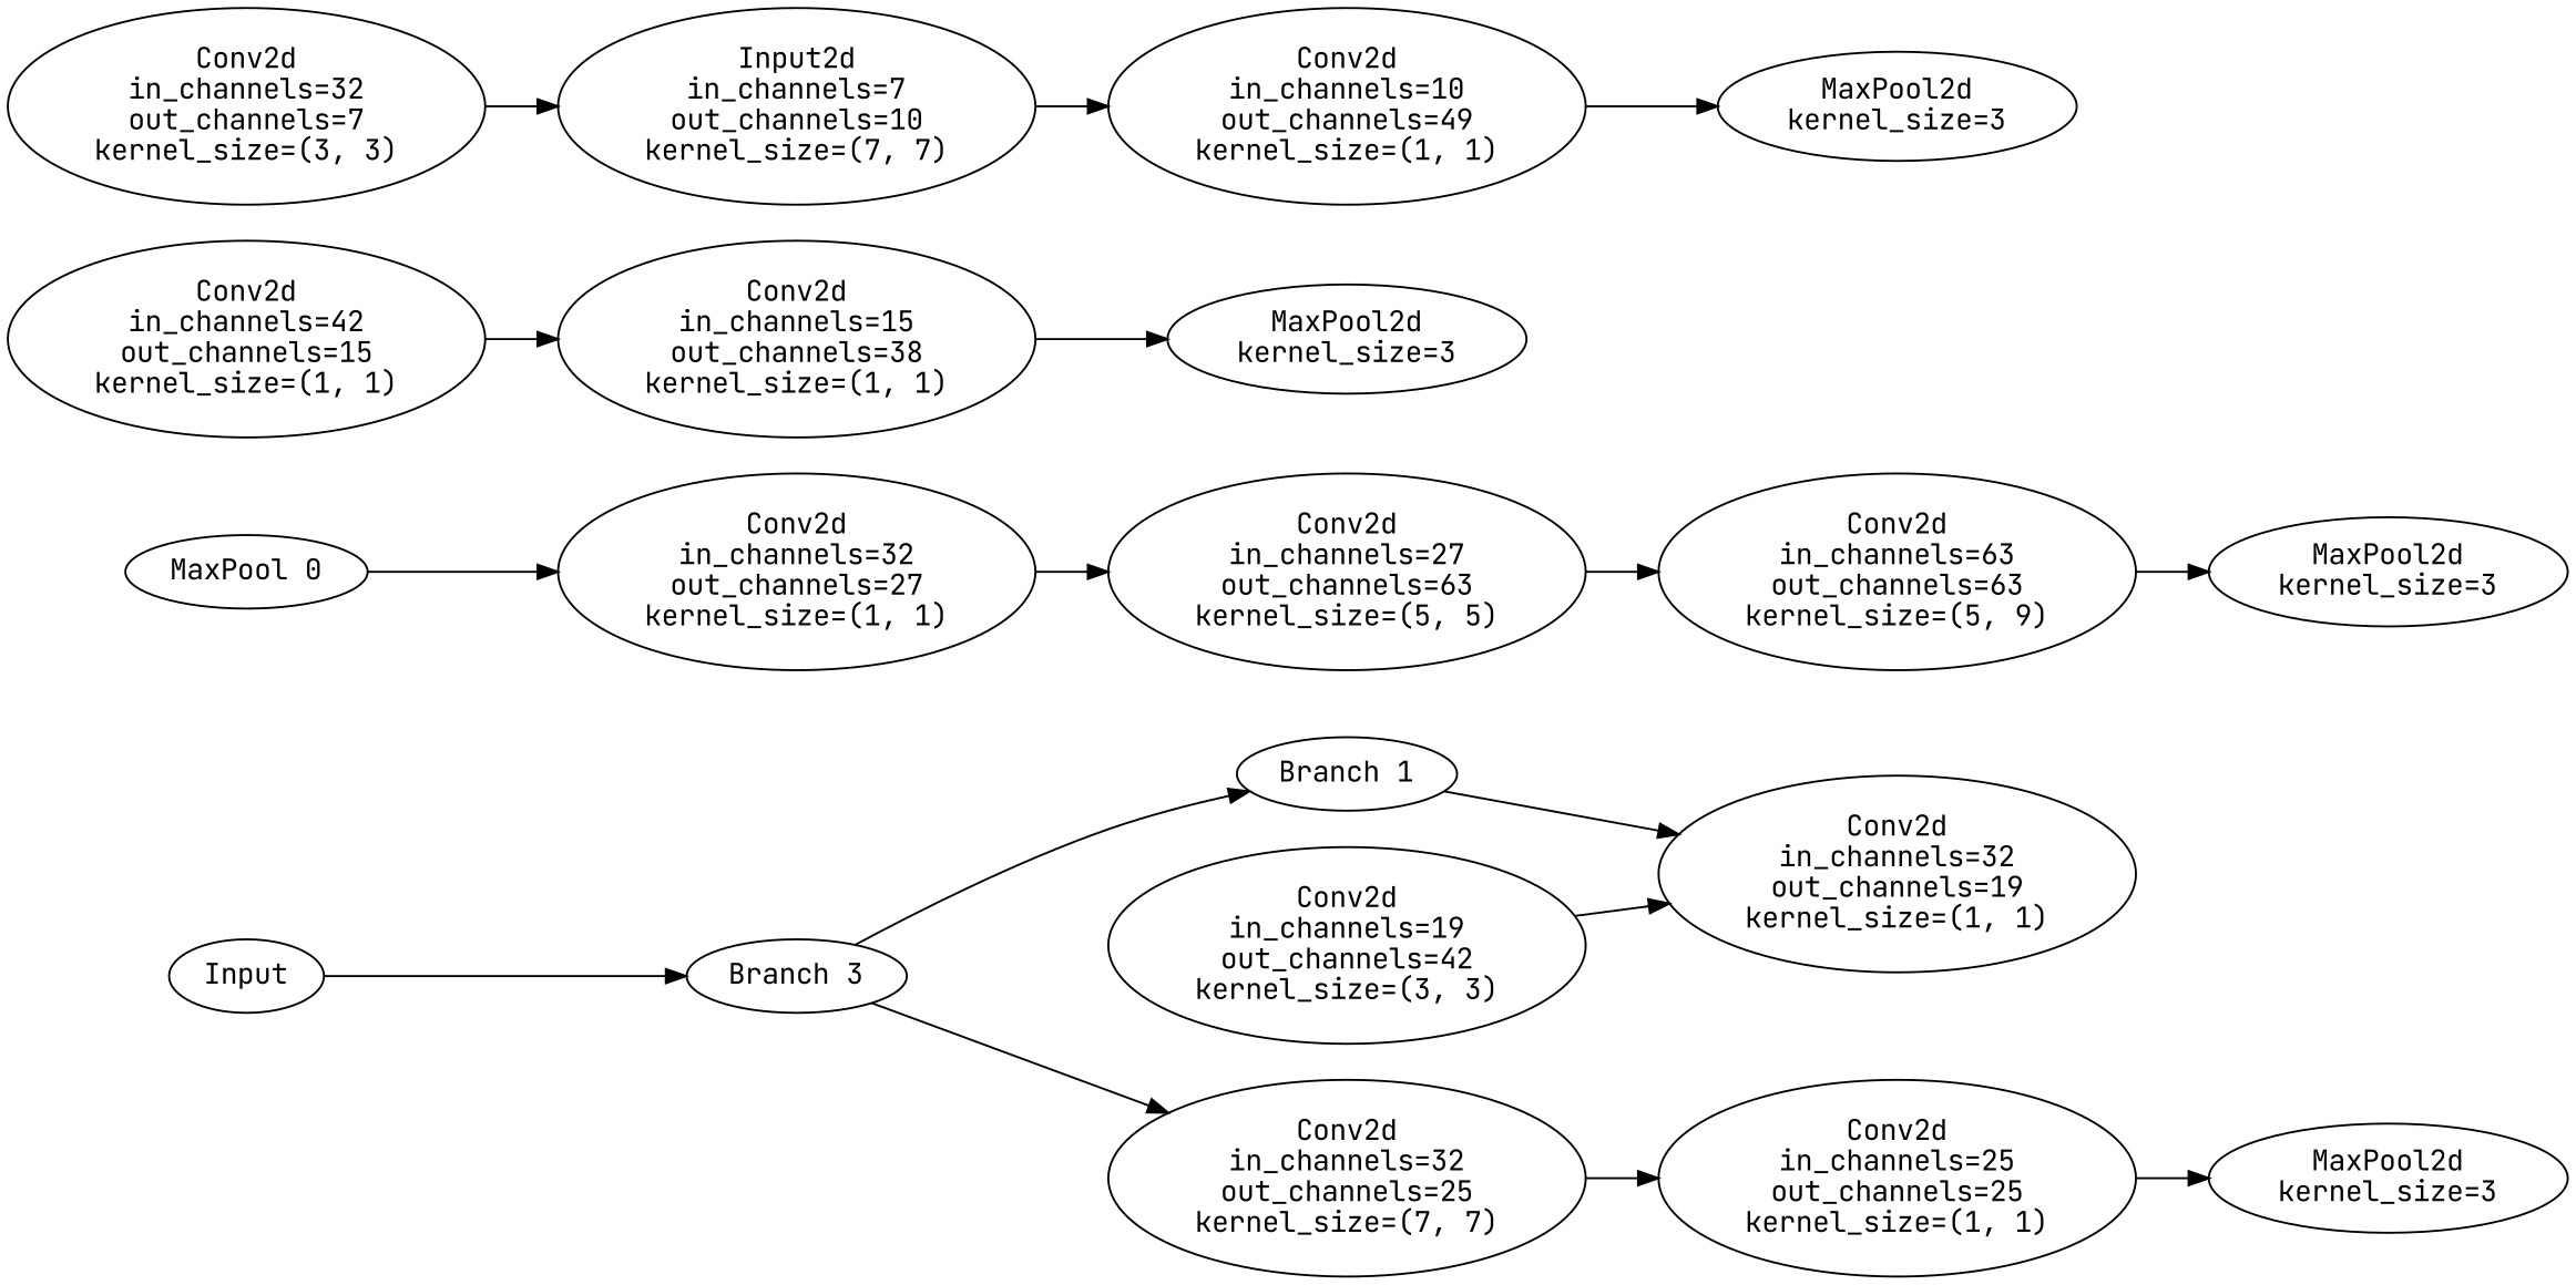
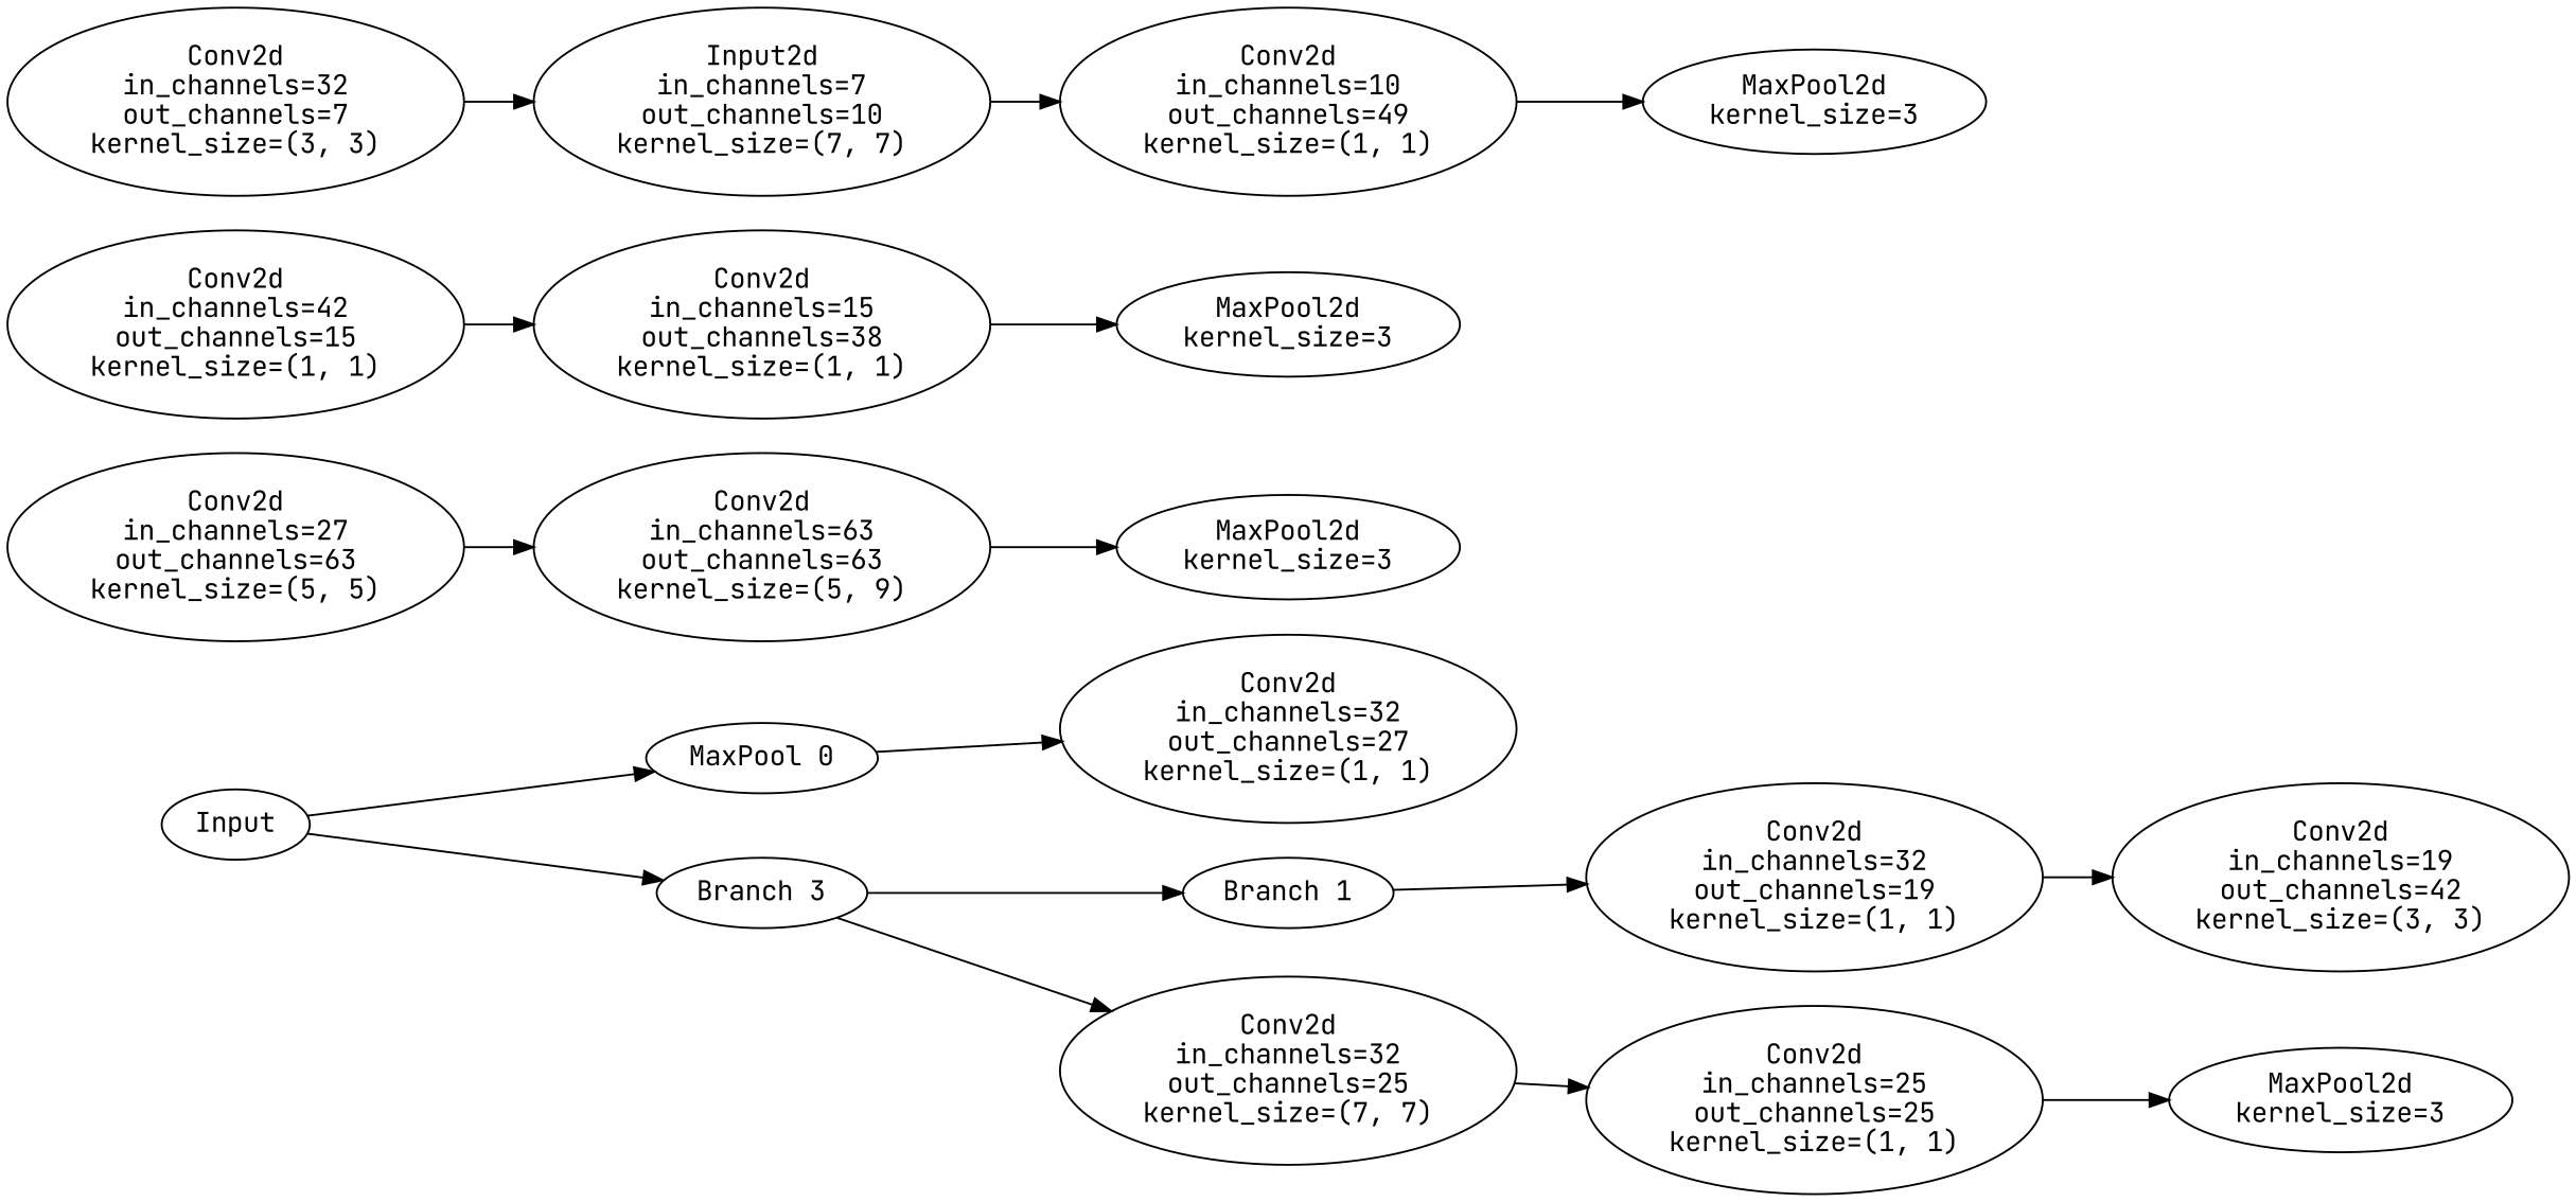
  digraph {
    fontname="JetBrains Mono"
    rankdir=LR
    node [fontname="JetBrains Mono"]
    edge [fontname="JetBrains Mono"]
    n1 [label=Input]
    n2 [label="MaxPool 0"]
    n3 [label="Branch 3"]
    n4 [label="Conv2d\nin_channels=32\nout_channels=27\nkernel_size=(1, 1)"]
    n5 [label="Branch 1"]
    n6 [label="Conv2d\nin_channels=32\nout_channels=19\nkernel_size=(1, 1)"]
    n7 [label="Conv2d\nin_channels=32\nout_channels=25\nkernel_size=(7, 7)"]
    n8 [label="Conv2d\nin_channels=27\nout_channels=63\nkernel_size=(5, 5)"]
    n9 [label="Conv2d\nin_channels=63\nout_channels=63\nkernel_size=(5, 9)"]
    n10 [label="MaxPool2d\nkernel_size=3"]
    n11 [label="Conv2d\nin_channels=19\nout_channels=42\nkernel_size=(3, 3)"]
    n12 [label="Conv2d\nin_channels=42\nout_channels=15\nkernel_size=(1, 1)"]
    n13 [label="Conv2d\nin_channels=15\nout_channels=38\nkernel_size=(1, 1)"]
    n14 [label="MaxPool2d\nkernel_size=3"]
    n15 [label="Conv2d\nin_channels=32\nout_channels=7\nkernel_size=(3, 3)"]
    n16 [label="Input2d\nin_channels=7\nout_channels=10\nkernel_size=(7, 7)"]
    n17 [label="Conv2d\nin_channels=10\nout_channels=49\nkernel_size=(1, 1)"]
    n18 [label="MaxPool2d\nkernel_size=3"]
    n19 [label="Conv2d\nin_channels=25\nout_channels=25\nkernel_size=(1, 1)"]
    n20 [label="MaxPool2d\nkernel_size=3"]
+   n1 -> n2
    n1 -> n3
    n2 -> n4
    n3 -> n5
    n3 -> n7
-   n4 -> n8
    n5 -> n6
-   n11 -> n6
+   n6 -> n11
    n7 -> n19
    n8 -> n9
    n9 -> n10
    n12 -> n13
    n13 -> n14
    n15 -> n16
    n16 -> n17
    n17 -> n18
    n19 -> n20
  }
